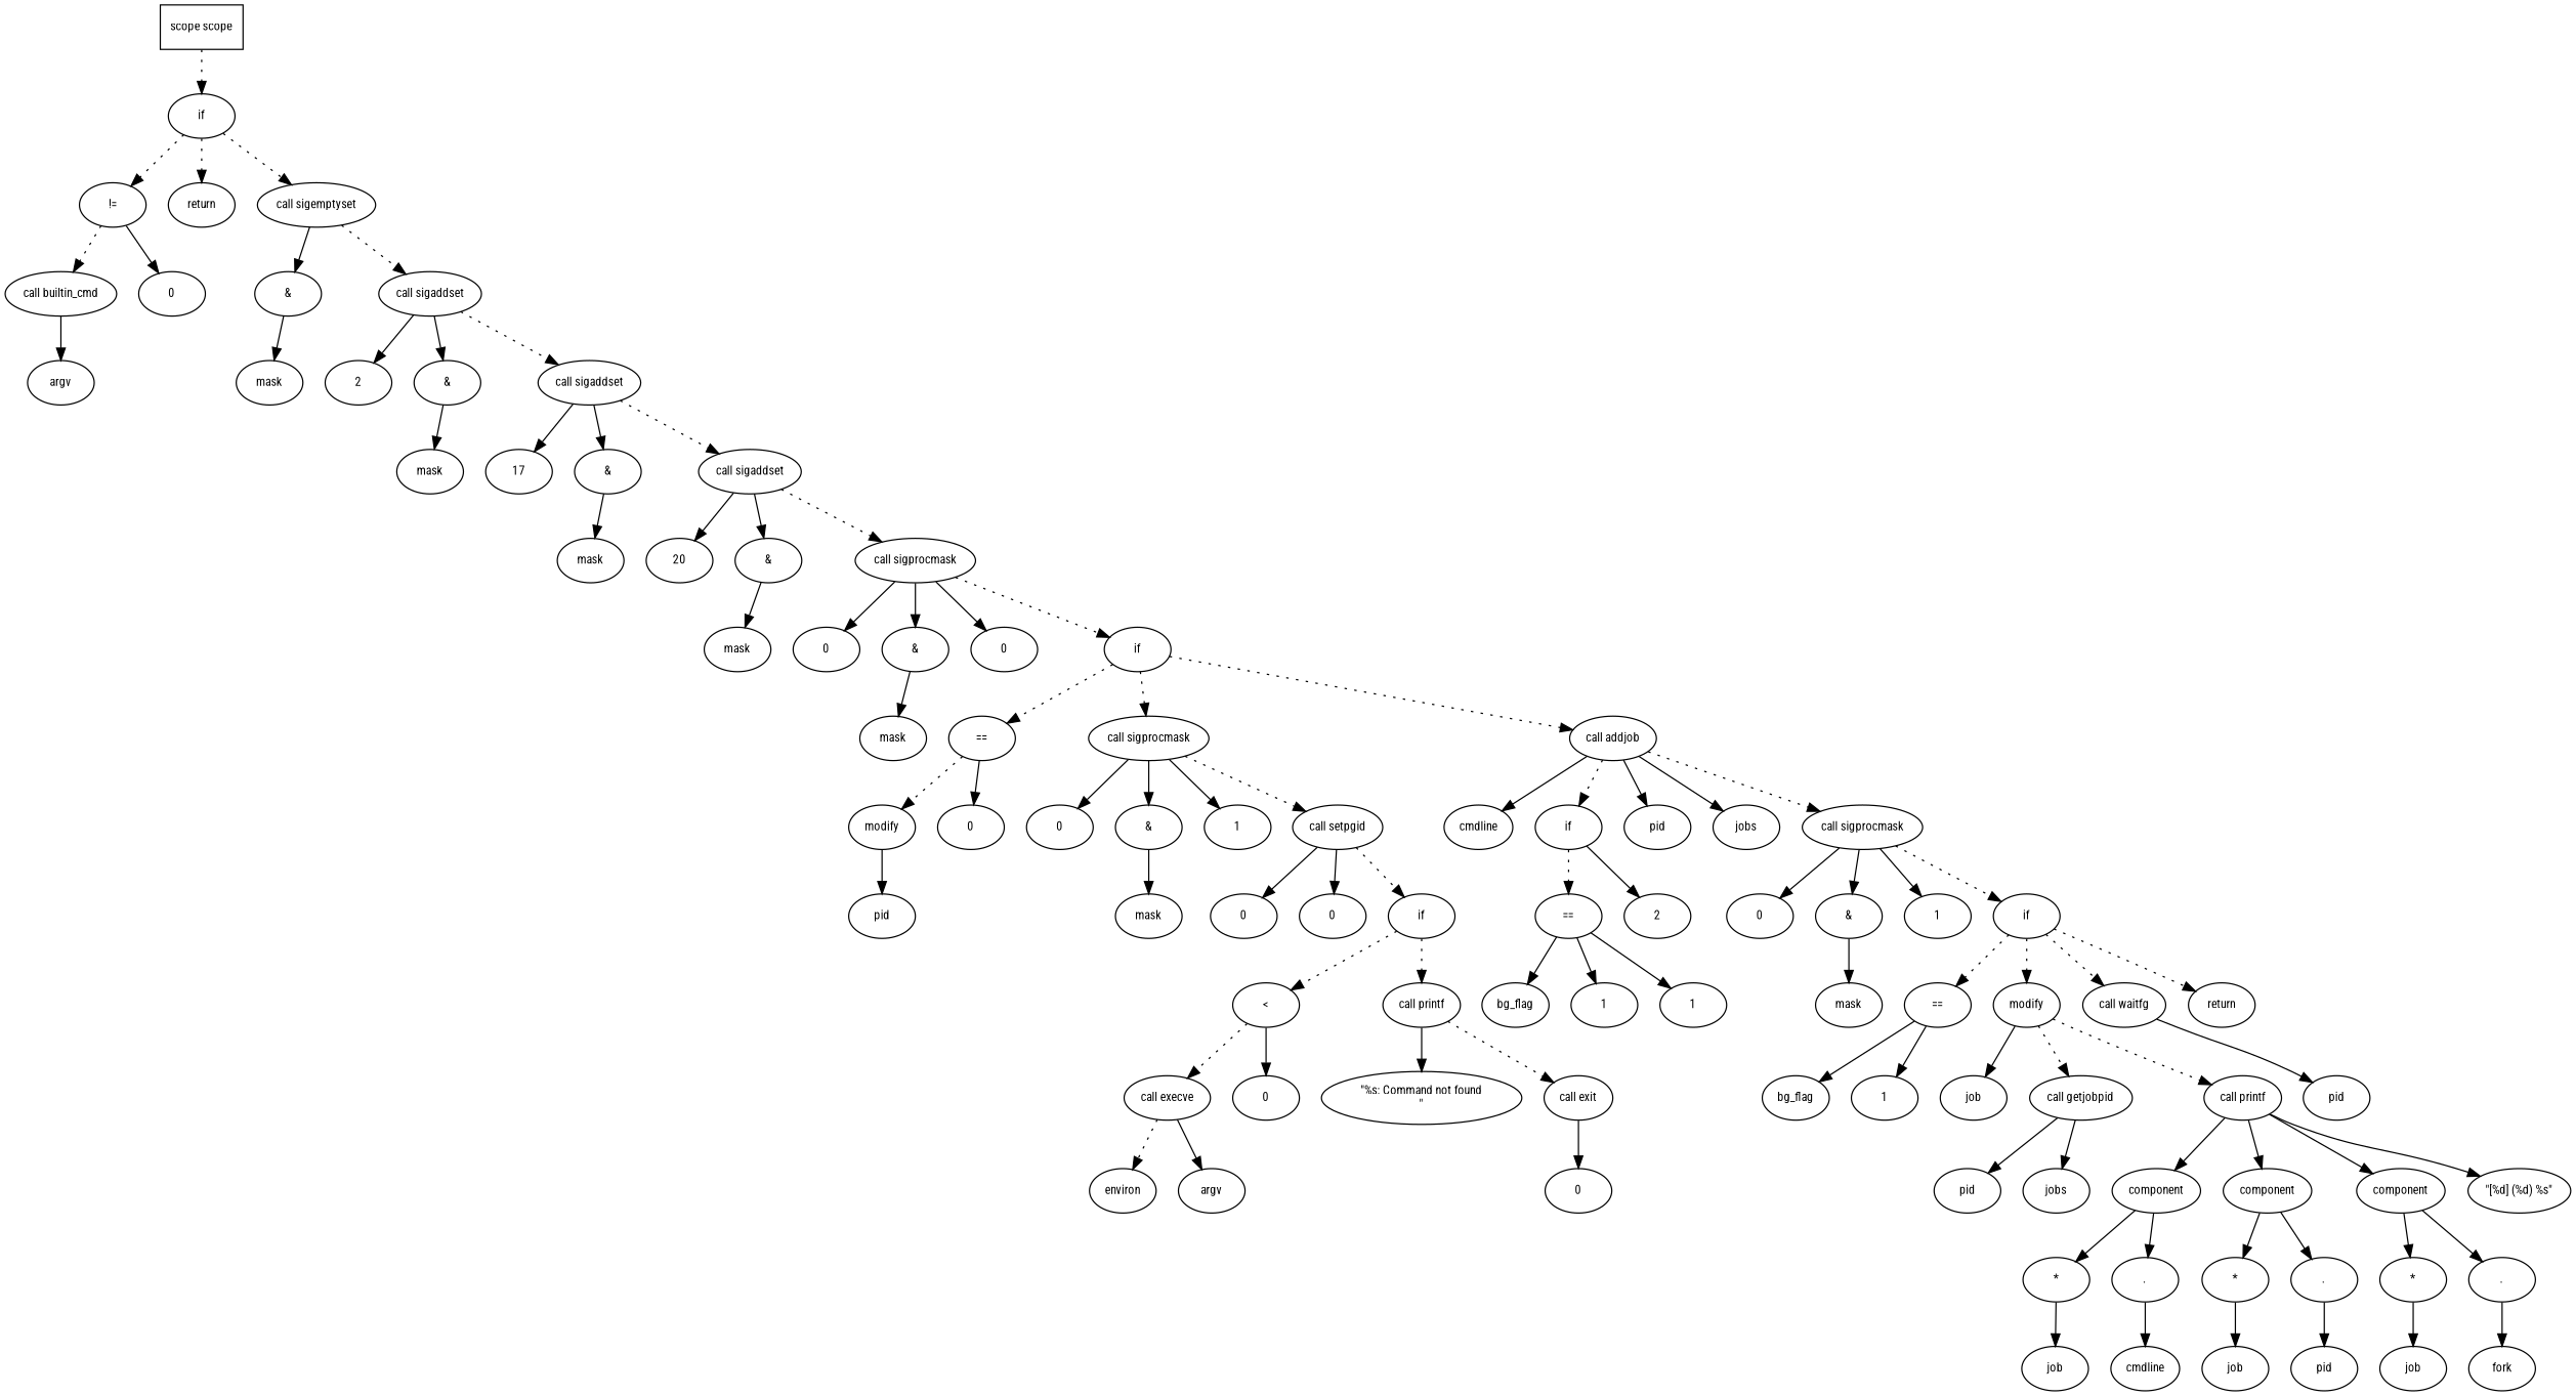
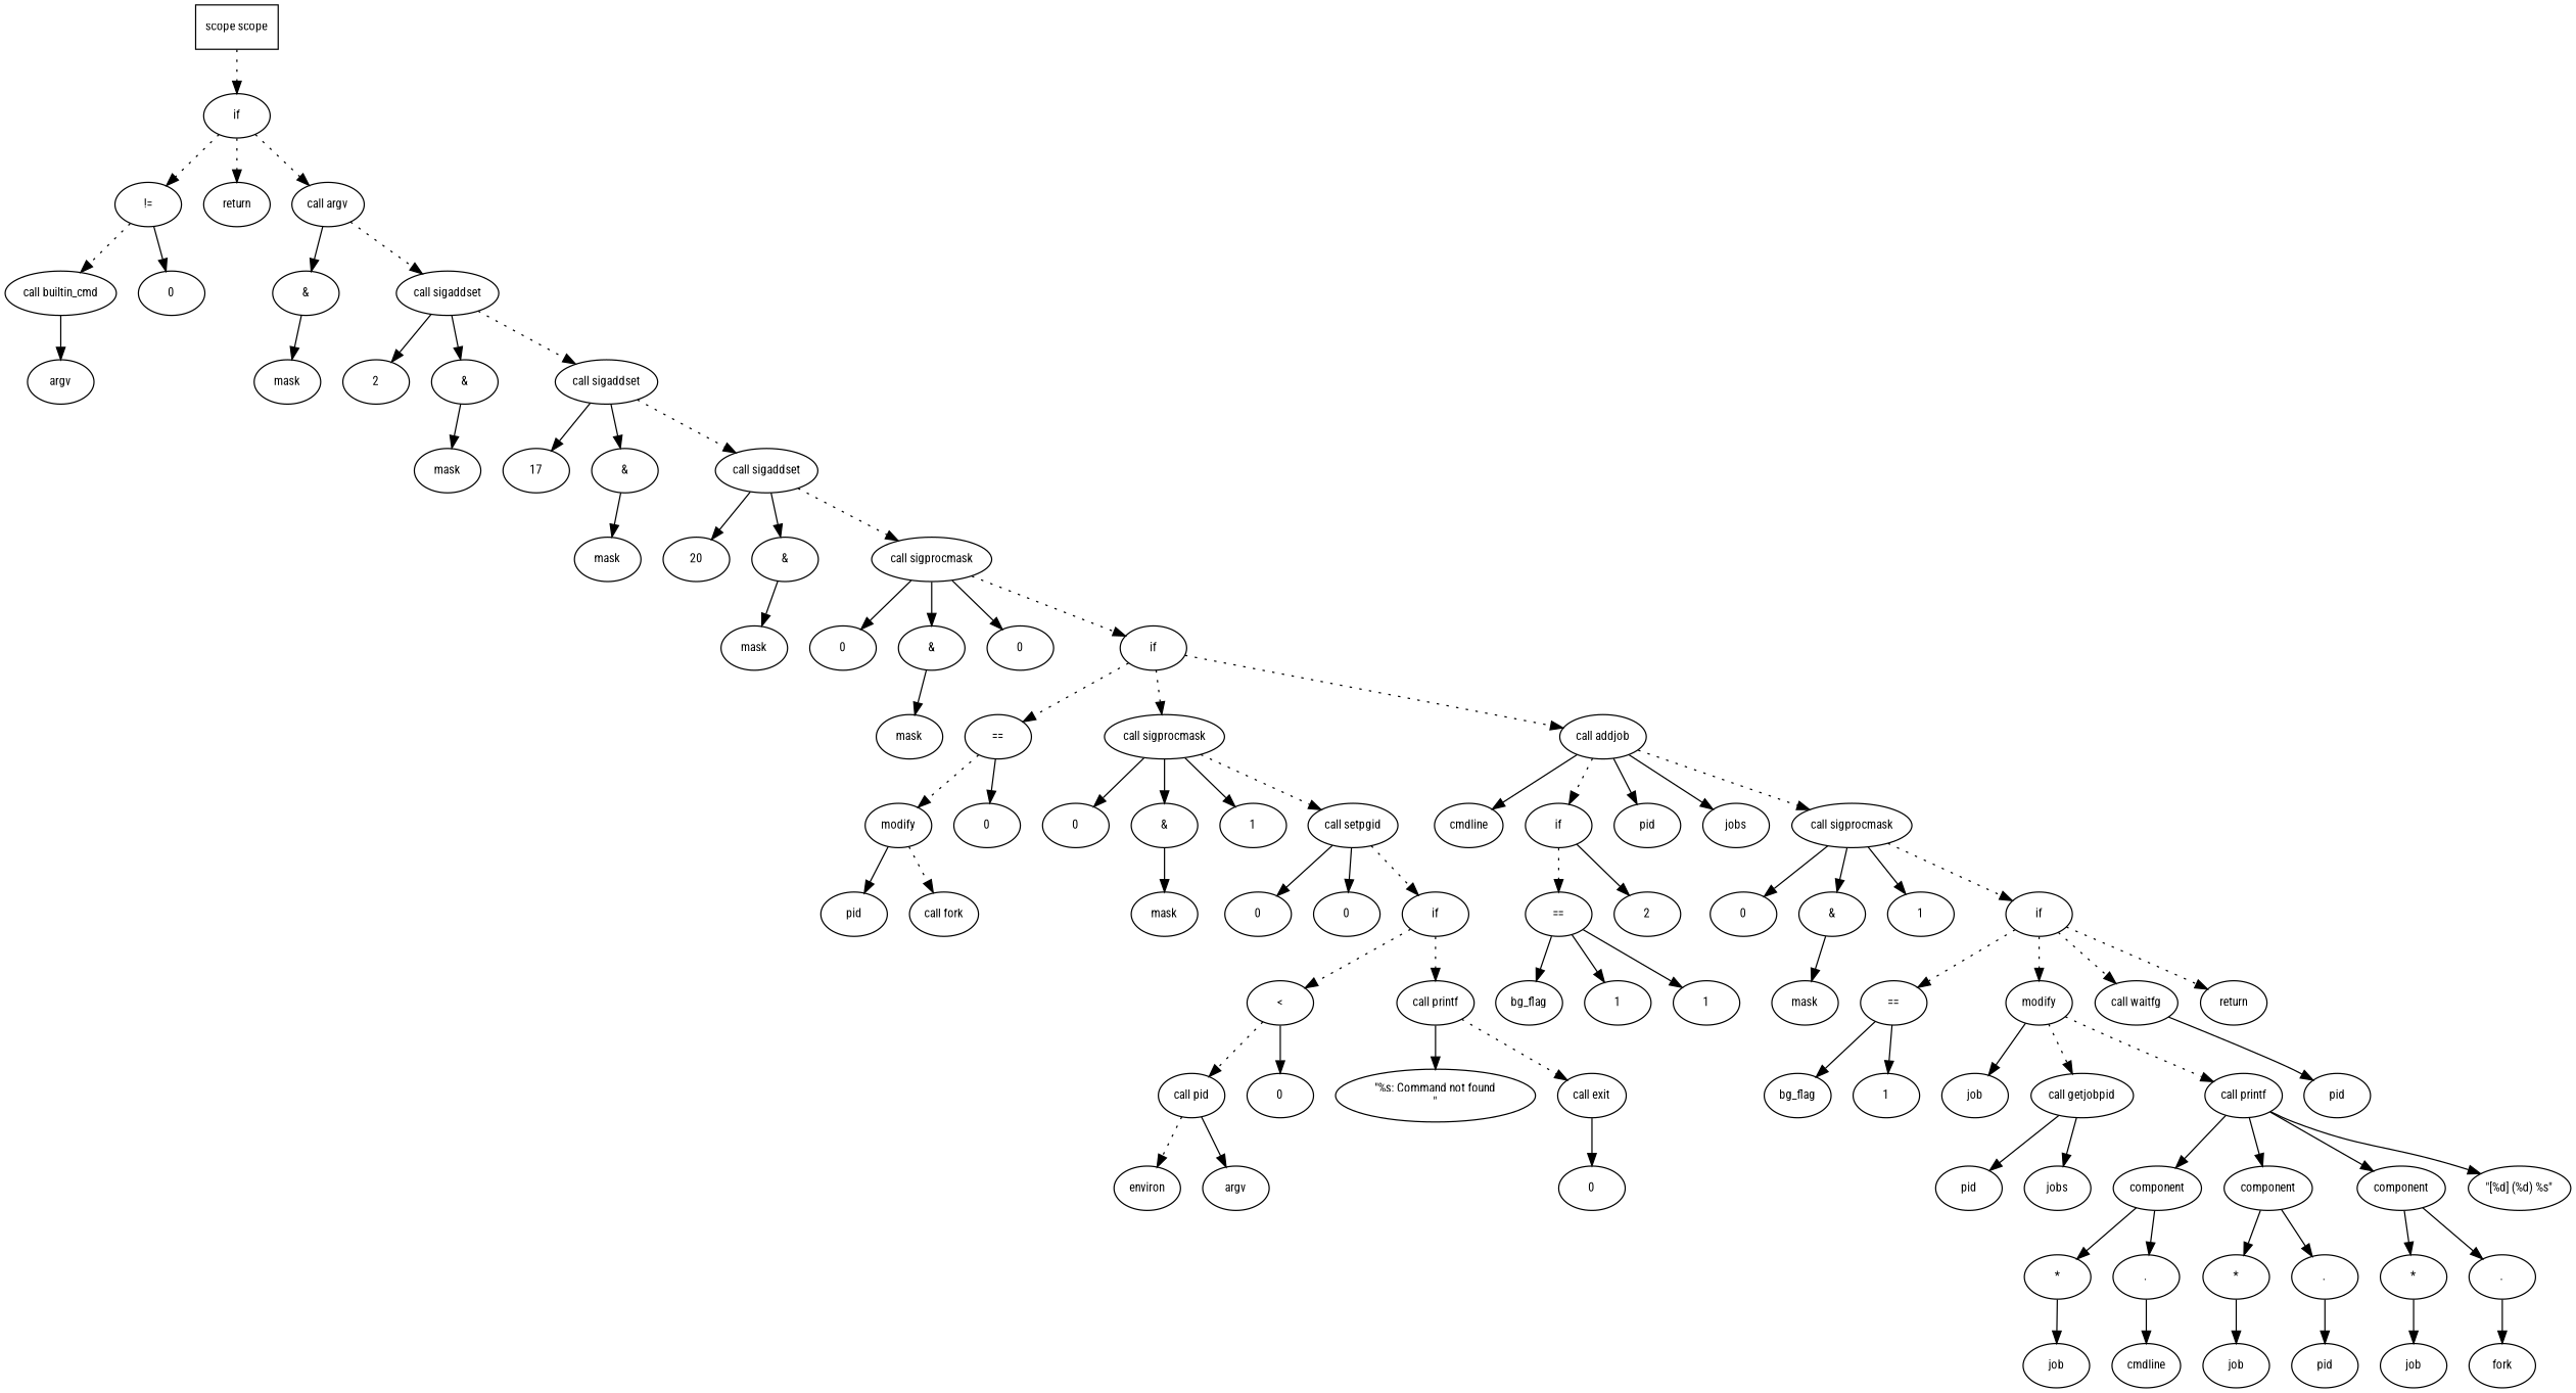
  digraph {
    fontname="Roboto Condensed"
    fontsize=10
    node [fontname="Roboto Condensed" fontsize=10 shape=ellipse]
    edge [fontname="Roboto Condensed" fontsize=10]
    n1 [label="scope scope" shape=box]
    n2 [label=if]
    n3 [label="!="]
    n4 [label=return]
-   n5 [label="call sigemptyset"]
+   n5 [label="call argv"]
    n6 [label="call builtin_cmd"]
    n7 [label=0]
    n8 [label="&"]
    n9 [label="call sigaddset"]
    n10 [label=argv]
    n11 [label=mask]
    n12 [label=2]
    n13 [label="&"]
    n14 [label="call sigaddset"]
    n15 [label=mask]
    n16 [label=17]
    n17 [label="&"]
    n18 [label="call sigaddset"]
    n19 [label=mask]
    n20 [label=20]
    n21 [label="&"]
    n22 [label="call sigprocmask"]
    n23 [label=mask]
    n24 [label=0]
    n25 [label="&"]
    n26 [label=0]
    n27 [label=if]
    n28 [label=mask]
    n29 [label="=="]
    n30 [label="call sigprocmask"]
    n31 [label="call addjob"]
    n32 [label=modify]
    n33 [label=0]
    n34 [label=0]
    n35 [label="&"]
    n36 [label=1]
    n37 [label="call setpgid"]
    n38 [label=cmdline]
    n39 [label=if]
    n40 [label=pid]
    n41 [label=jobs]
    n42 [label="call sigprocmask"]
    n43 [label=pid]
+   n44 [label="call fork"]
    n45 [label=mask]
    n46 [label=0]
    n47 [label=0]
    n48 [label=if]
    n49 [label="<"]
    n50 [label="call printf"]
-   n51 [label="call execve"]
+   n51 [label="call pid"]
    n52 [label=0]
    n53 [label="\"%s: Command not found\n\""]
    n54 [label="call exit"]
    n55 [label=environ]
    n56 [label=argv]
    n57 [label=0]
    n58 [label="=="]
    n59 [label=2]
    n60 [label=0]
    n61 [label="&"]
    n62 [label=1]
    n63 [label=if]
    n64 [label=bg_flag]
    n65 [label=1]
    n66 [label=1]
    n67 [label=mask]
    n68 [label="=="]
    n69 [label=modify]
    n70 [label="call waitfg"]
    n71 [label=return]
    n72 [label=bg_flag]
    n73 [label=1]
    n74 [label=job]
    n75 [label="call getjobpid"]
    n76 [label="call printf"]
    n77 [label=pid]
    n78 [label=pid]
    n79 [label=jobs]
    n80 [label=component]
    n81 [label=component]
    n82 [label=component]
    n83 [label="\"[%d] (%d) %s\""]
    n84 [label="*"]
    n85 [label="."]
    n86 [label="*"]
    n87 [label="."]
    n88 [label="*"]
    n89 [label="."]
    n90 [label=job]
    n91 [label=cmdline]
    n92 [label=job]
    n93 [label=pid]
    n94 [label=job]
    n95 [label=fork]
    n1 -> n2 [style=dotted]
    n2 -> n3 [style=dotted]
    n2 -> n4 [style=dotted]
    n2 -> n5 [style=dotted]
    n3 -> n6 [style=dotted]
    n3 -> n7
    n5 -> n8
    n5 -> n9 [style=dotted]
    n6 -> n10
    n8 -> n11
    n9 -> n12
    n9 -> n13
    n9 -> n14 [style=dotted]
    n13 -> n15
    n14 -> n16
    n14 -> n17
    n14 -> n18 [style=dotted]
    n17 -> n19
    n18 -> n20
    n18 -> n21
    n18 -> n22 [style=dotted]
    n21 -> n23
    n22 -> n24
    n22 -> n25
    n22 -> n26
    n22 -> n27 [style=dotted]
    n25 -> n28
    n27 -> n29 [style=dotted]
    n27 -> n30 [style=dotted]
    n27 -> n31 [style=dotted]
    n29 -> n32 [style=dotted]
    n29 -> n33
    n30 -> n34
    n30 -> n35
    n30 -> n36
    n30 -> n37 [style=dotted]
    n31 -> n38
    n31 -> n39 [style=dotted]
    n31 -> n40
    n31 -> n41
    n31 -> n42 [style=dotted]
    n32 -> n43
+   n32 -> n44 [style=dotted]
    n35 -> n45
    n37 -> n46
    n37 -> n47
    n37 -> n48 [style=dotted]
    n39 -> n58 [style=dotted]
    n39 -> n59
    n42 -> n60
    n42 -> n61
    n42 -> n62
    n42 -> n63 [style=dotted]
    n48 -> n49 [style=dotted]
    n48 -> n50 [style=dotted]
    n49 -> n51 [style=dotted]
    n49 -> n52
    n50 -> n53
    n50 -> n54 [style=dotted]
    n51 -> n55 [style=dotted]
    n51 -> n56
    n54 -> n57
    n58 -> n64
    n58 -> n65
    n58 -> n66
    n61 -> n67
    n63 -> n68 [style=dotted]
    n63 -> n69 [style=dotted]
    n63 -> n70 [style=dotted]
    n63 -> n71 [style=dotted]
    n68 -> n72
    n68 -> n73
    n69 -> n74
    n69 -> n75 [style=dotted]
    n69 -> n76 [style=dotted]
    n70 -> n77
    n75 -> n78
    n75 -> n79
    n76 -> n80
    n76 -> n81
    n76 -> n82
    n76 -> n83
    n80 -> n84
    n80 -> n85
    n81 -> n86
    n81 -> n87
    n82 -> n88
    n82 -> n89
    n84 -> n90
    n85 -> n91
    n86 -> n92
    n87 -> n93
    n88 -> n94
    n89 -> n95
  }
